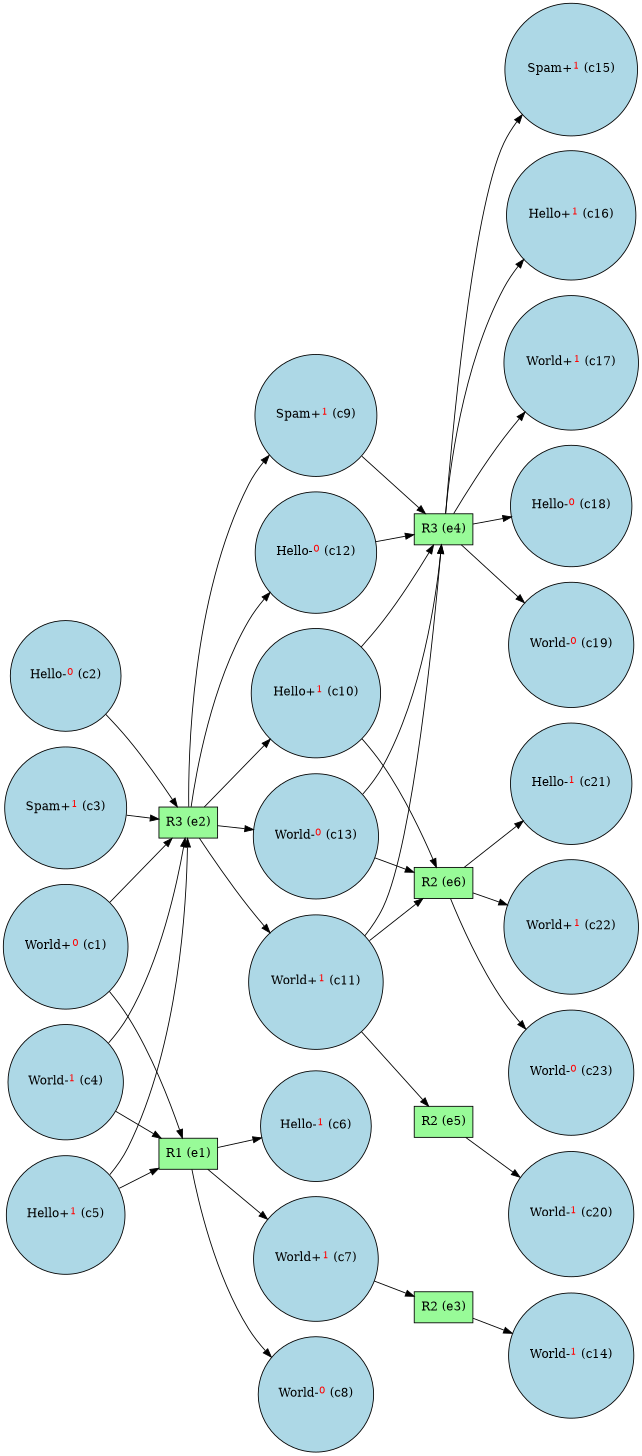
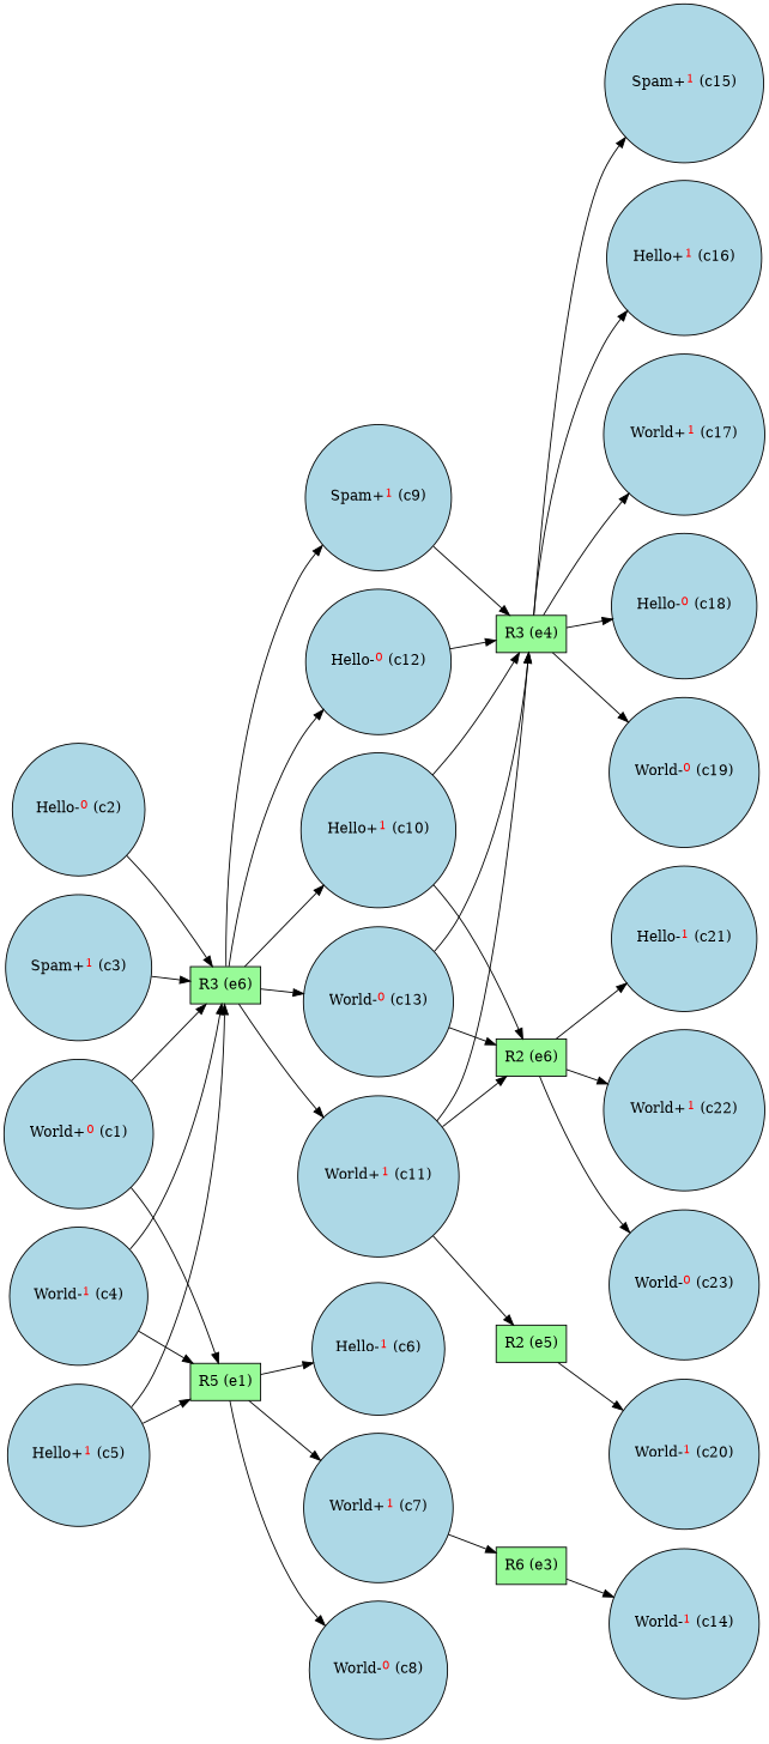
  digraph {
    rankdir=LR
    node [fillcolor=lightblue shape=circle style=filled]
    n1 [label=<World+<FONT COLOR="red"><SUP>0</SUP></FONT>&nbsp;(c1)>]
-   n2 [fillcolor=palegreen label="R3 (e2)" shape=box]
-   n3 [fillcolor=palegreen label="R1 (e1)" shape=box]
+   n2 [fillcolor=palegreen label="R3 (e6)" shape=box]
+   n3 [fillcolor=palegreen label="R5 (e1)" shape=box]
    n4 [label=<Spam+<FONT COLOR="red"><SUP>1</SUP></FONT>&nbsp;(c9)>]
    n5 [label=<Hello+<FONT COLOR="red"><SUP>1</SUP></FONT>&nbsp;(c10)>]
    n6 [label=<World+<FONT COLOR="red"><SUP>1</SUP></FONT>&nbsp;(c11)>]
    n7 [label=<Hello-<FONT COLOR="red"><SUP>0</SUP></FONT>&nbsp;(c12)>]
    n8 [label=<World-<FONT COLOR="red"><SUP>0</SUP></FONT>&nbsp;(c13)>]
    n9 [label=<Hello-<FONT COLOR="red"><SUP>1</SUP></FONT>&nbsp;(c6)>]
    n10 [label=<World+<FONT COLOR="red"><SUP>1</SUP></FONT>&nbsp;(c7)>]
    n11 [label=<World-<FONT COLOR="red"><SUP>0</SUP></FONT>&nbsp;(c8)>]
    n12 [fillcolor=palegreen label="R3 (e4)" shape=box]
    n13 [fillcolor=palegreen label="R2 (e6)" shape=box]
    n14 [fillcolor=palegreen label="R2 (e5)" shape=box]
-   n15 [fillcolor=palegreen label="R2 (e3)" shape=box]
+   n15 [fillcolor=palegreen label="R6 (e3)" shape=box]
    n16 [label=<Hello-<FONT COLOR="red"><SUP>0</SUP></FONT>&nbsp;(c2)>]
    n17 [label=<Spam+<FONT COLOR="red"><SUP>1</SUP></FONT>&nbsp;(c3)>]
    n18 [label=<World-<FONT COLOR="red"><SUP>1</SUP></FONT>&nbsp;(c4)>]
    n19 [label=<Hello+<FONT COLOR="red"><SUP>1</SUP></FONT>&nbsp;(c5)>]
    n20 [label=<World-<FONT COLOR="red"><SUP>1</SUP></FONT>&nbsp;(c14)>]
    n21 [label=<Spam+<FONT COLOR="red"><SUP>1</SUP></FONT>&nbsp;(c15)>]
    n22 [label=<Hello+<FONT COLOR="red"><SUP>1</SUP></FONT>&nbsp;(c16)>]
    n23 [label=<World+<FONT COLOR="red"><SUP>1</SUP></FONT>&nbsp;(c17)>]
    n24 [label=<Hello-<FONT COLOR="red"><SUP>0</SUP></FONT>&nbsp;(c18)>]
    n25 [label=<World-<FONT COLOR="red"><SUP>0</SUP></FONT>&nbsp;(c19)>]
    n26 [label=<Hello-<FONT COLOR="red"><SUP>1</SUP></FONT>&nbsp;(c21)>]
    n27 [label=<World+<FONT COLOR="red"><SUP>1</SUP></FONT>&nbsp;(c22)>]
    n28 [label=<World-<FONT COLOR="red"><SUP>0</SUP></FONT>&nbsp;(c23)>]
    n29 [label=<World-<FONT COLOR="red"><SUP>1</SUP></FONT>&nbsp;(c20)>]
    n1 -> n2
    n1 -> n3
    n2 -> n4
    n2 -> n5
    n2 -> n6
    n2 -> n7
    n2 -> n8
    n3 -> n9
    n3 -> n10
    n3 -> n11
    n4 -> n12
    n5 -> n12
    n5 -> n13
    n6 -> n12
    n6 -> n13
    n6 -> n14
    n7 -> n12
    n8 -> n12
    n8 -> n13
    n10 -> n15
    n12 -> n21
    n12 -> n22
    n12 -> n23
    n12 -> n24
    n12 -> n25
    n13 -> n26
    n13 -> n27
    n13 -> n28
    n14 -> n29
    n15 -> n20
    n16 -> n2
    n17 -> n2
    n18 -> n2
    n18 -> n3
    n19 -> n2
    n19 -> n3
  }
